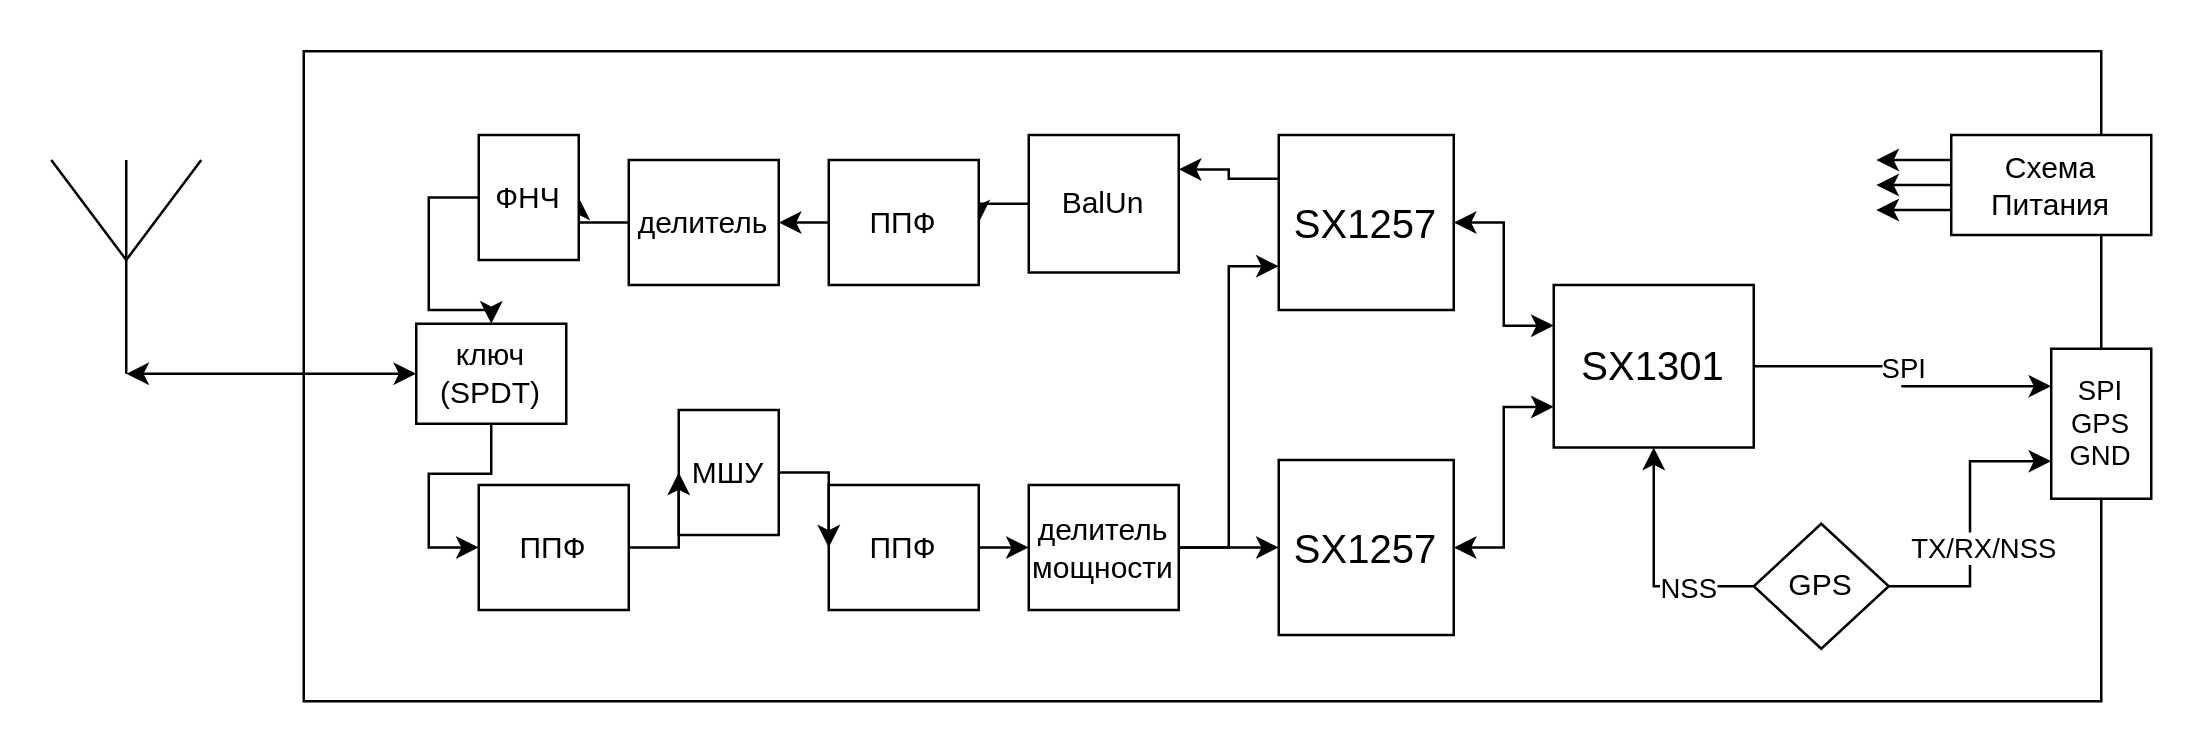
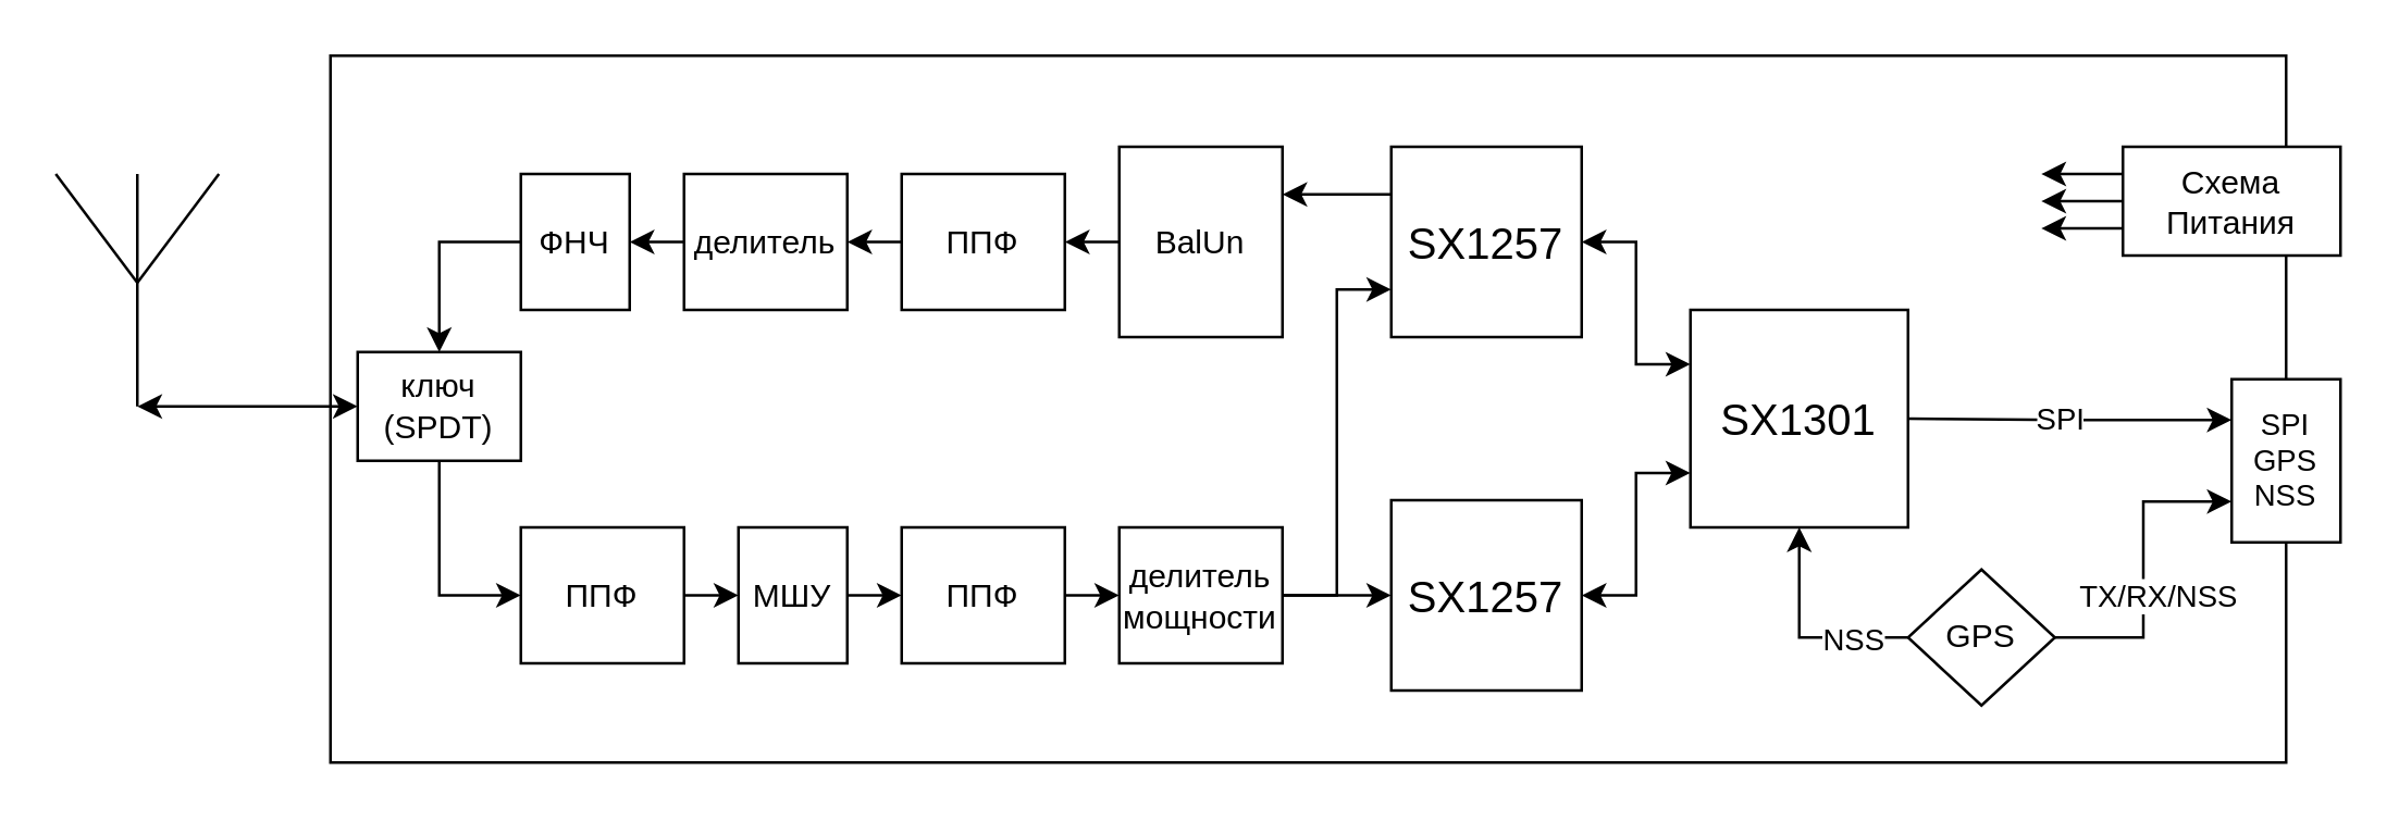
  <mxCell id="0" />
  <mxCell id="1" parent="0" />
  <mxCell id="2" value="" style="rounded=0;whiteSpace=wrap;html=1;" parent="1" vertex="1"><mxGeometry x="121" y="20" width="719" height="260" as="geometry" /></mxCell>
  <mxCell id="3" style="edgeStyle=orthogonalEdgeStyle;rounded=0;orthogonalLoop=1;jettySize=auto;html=1;exitX=0;exitY=0.25;exitDx=0;exitDy=0;entryX=1;entryY=0.5;entryDx=0;entryDy=0;fontSize=16;startArrow=classic;startFill=1;" parent="1" source="4" target="6" edge="1"><mxGeometry relative="1" as="geometry" /></mxCell>
- <mxCell id="4" value="SX1301" style="whiteSpace=wrap;html=1;aspect=fixed;fontSize=16;align=center;" parent="1" vertex="1"><mxGeometry x="621" y="113.5" width="80" height="65" as="geometry" /></mxCell>
+ <mxCell id="4" value="SX1301" style="whiteSpace=wrap;html=1;aspect=fixed;fontSize=16;align=center;" parent="1" vertex="1"><mxGeometry x="621" y="113.5" width="80" height="80" as="geometry" /></mxCell>
  <mxCell id="5" style="edgeStyle=orthogonalEdgeStyle;rounded=0;orthogonalLoop=1;jettySize=auto;html=1;exitX=0;exitY=0.25;exitDx=0;exitDy=0;entryX=1;entryY=0.25;entryDx=0;entryDy=0;" parent="1" source="6" target="10" edge="1"><mxGeometry relative="1" as="geometry" /></mxCell>
  <mxCell id="6" value="SX1257" style="whiteSpace=wrap;html=1;aspect=fixed;fontSize=16;align=center;" parent="1" vertex="1"><mxGeometry x="511" y="53.5" width="70" height="70" as="geometry" /></mxCell>
  <mxCell id="7" style="edgeStyle=orthogonalEdgeStyle;rounded=0;orthogonalLoop=1;jettySize=auto;html=1;exitX=1;exitY=0.5;exitDx=0;exitDy=0;entryX=0;entryY=0.75;entryDx=0;entryDy=0;fontSize=16;startArrow=classic;startFill=1;" parent="1" source="8" target="4" edge="1"><mxGeometry relative="1" as="geometry" /></mxCell>
  <mxCell id="8" value="SX1257" style="whiteSpace=wrap;html=1;aspect=fixed;fontSize=16;align=center;" parent="1" vertex="1"><mxGeometry x="511" y="183.5" width="70" height="70" as="geometry" /></mxCell>
  <mxCell id="9" style="edgeStyle=orthogonalEdgeStyle;rounded=0;orthogonalLoop=1;jettySize=auto;html=1;exitX=0;exitY=0.5;exitDx=0;exitDy=0;entryX=1;entryY=0.5;entryDx=0;entryDy=0;" parent="1" source="10" target="12" edge="1"><mxGeometry relative="1" as="geometry" /></mxCell>
- <mxCell id="10" value="BalUn" style="rounded=0;whiteSpace=wrap;html=1;" parent="1" vertex="1"><mxGeometry x="411" y="53.5" width="60" height="55" as="geometry" /></mxCell>
+ <mxCell id="10" value="BalUn" style="rounded=0;whiteSpace=wrap;html=1;" parent="1" vertex="1"><mxGeometry x="411" y="53.5" width="60" height="70" as="geometry" /></mxCell>
  <mxCell id="11" style="edgeStyle=orthogonalEdgeStyle;rounded=0;orthogonalLoop=1;jettySize=auto;html=1;exitX=0;exitY=0.5;exitDx=0;exitDy=0;entryX=1;entryY=0.5;entryDx=0;entryDy=0;" parent="1" source="12" target="14" edge="1"><mxGeometry relative="1" as="geometry" /></mxCell>
  <mxCell id="12" value="ППФ" style="rounded=0;whiteSpace=wrap;html=1;" parent="1" vertex="1"><mxGeometry x="331" y="63.5" width="60" height="50" as="geometry" /></mxCell>
  <mxCell id="13" style="edgeStyle=orthogonalEdgeStyle;rounded=0;orthogonalLoop=1;jettySize=auto;html=1;exitX=0;exitY=0.5;exitDx=0;exitDy=0;entryX=1;entryY=0.5;entryDx=0;entryDy=0;" parent="1" source="14" target="16" edge="1"><mxGeometry relative="1" as="geometry" /></mxCell>
  <mxCell id="14" value="делитель" style="rounded=0;whiteSpace=wrap;html=1;" parent="1" vertex="1"><mxGeometry x="251" y="63.5" width="60" height="50" as="geometry" /></mxCell>
  <mxCell id="15" style="edgeStyle=orthogonalEdgeStyle;rounded=0;orthogonalLoop=1;jettySize=auto;html=1;exitX=0;exitY=0.5;exitDx=0;exitDy=0;entryX=0.5;entryY=0;entryDx=0;entryDy=0;" parent="1" source="16" target="28" edge="1"><mxGeometry relative="1" as="geometry" /></mxCell>
- <mxCell id="16" value="ФНЧ" style="rounded=0;whiteSpace=wrap;html=1;" parent="1" vertex="1"><mxGeometry x="191" y="53.5" width="40" height="50" as="geometry" /></mxCell>
+ <mxCell id="16" value="ФНЧ" style="rounded=0;whiteSpace=wrap;html=1;" parent="1" vertex="1"><mxGeometry x="191" y="63.5" width="40" height="50" as="geometry" /></mxCell>
  <mxCell id="17" style="edgeStyle=orthogonalEdgeStyle;rounded=0;orthogonalLoop=1;jettySize=auto;html=1;exitX=1;exitY=0.5;exitDx=0;exitDy=0;entryX=0;entryY=0.75;entryDx=0;entryDy=0;" parent="1" source="19" target="6" edge="1"><mxGeometry relative="1" as="geometry" /></mxCell>
  <mxCell id="18" style="edgeStyle=orthogonalEdgeStyle;rounded=0;orthogonalLoop=1;jettySize=auto;html=1;exitX=1;exitY=0.5;exitDx=0;exitDy=0;entryX=0;entryY=0.5;entryDx=0;entryDy=0;" parent="1" source="19" target="8" edge="1"><mxGeometry relative="1" as="geometry" /></mxCell>
  <mxCell id="19" value="делитель мощности" style="rounded=0;whiteSpace=wrap;html=1;" parent="1" vertex="1"><mxGeometry x="411" y="193.5" width="60" height="50" as="geometry" /></mxCell>
  <mxCell id="20" style="edgeStyle=orthogonalEdgeStyle;rounded=0;orthogonalLoop=1;jettySize=auto;html=1;exitX=1;exitY=0.5;exitDx=0;exitDy=0;entryX=0;entryY=0.5;entryDx=0;entryDy=0;" parent="1" source="21" target="19" edge="1"><mxGeometry relative="1" as="geometry" /></mxCell>
  <mxCell id="21" value="ППФ" style="rounded=0;whiteSpace=wrap;html=1;" parent="1" vertex="1"><mxGeometry x="331" y="193.5" width="60" height="50" as="geometry" /></mxCell>
  <mxCell id="22" style="edgeStyle=orthogonalEdgeStyle;rounded=0;orthogonalLoop=1;jettySize=auto;html=1;exitX=1;exitY=0.5;exitDx=0;exitDy=0;entryX=0;entryY=0.5;entryDx=0;entryDy=0;" parent="1" source="23" target="21" edge="1"><mxGeometry relative="1" as="geometry" /></mxCell>
- <mxCell id="23" value="МШУ" style="rounded=0;whiteSpace=wrap;html=1;" parent="1" vertex="1"><mxGeometry x="271" y="163.5" width="40" height="50" as="geometry" /></mxCell>
+ <mxCell id="23" value="МШУ" style="rounded=0;whiteSpace=wrap;html=1;" parent="1" vertex="1"><mxGeometry x="271" y="193.5" width="40" height="50" as="geometry" /></mxCell>
  <mxCell id="24" style="edgeStyle=orthogonalEdgeStyle;rounded=0;orthogonalLoop=1;jettySize=auto;html=1;exitX=1;exitY=0.5;exitDx=0;exitDy=0;entryX=0;entryY=0.5;entryDx=0;entryDy=0;" parent="1" source="25" target="23" edge="1"><mxGeometry relative="1" as="geometry" /></mxCell>
  <mxCell id="25" value="ППФ" style="rounded=0;whiteSpace=wrap;html=1;" parent="1" vertex="1"><mxGeometry x="191" y="193.5" width="60" height="50" as="geometry" /></mxCell>
  <mxCell id="26" style="edgeStyle=orthogonalEdgeStyle;rounded=0;orthogonalLoop=1;jettySize=auto;html=1;exitX=0.5;exitY=1;exitDx=0;exitDy=0;entryX=0;entryY=0.5;entryDx=0;entryDy=0;" parent="1" source="28" target="25" edge="1"><mxGeometry relative="1" as="geometry" /></mxCell>
  <mxCell id="27" style="edgeStyle=orthogonalEdgeStyle;rounded=0;orthogonalLoop=1;jettySize=auto;html=1;fontSize=11;startArrow=classic;startFill=1;" parent="1" source="28" edge="1"><mxGeometry relative="1" as="geometry"><mxPoint x="50" y="149" as="targetPoint" /><mxPoint x="130" y="149" as="sourcePoint" /><Array as="points" /></mxGeometry></mxCell>
- <mxCell id="28" value="ключ&lt;br&gt;(SPDT)" style="rounded=0;whiteSpace=wrap;html=1;" parent="1" vertex="1"><mxGeometry x="166" y="129" width="60" height="40" as="geometry" /></mxCell>
+ <mxCell id="28" value="ключ&lt;br&gt;(SPDT)" style="rounded=0;whiteSpace=wrap;html=1;" parent="1" vertex="1"><mxGeometry x="131" y="129" width="60" height="40" as="geometry" /></mxCell>
  <mxCell id="29" style="edgeStyle=orthogonalEdgeStyle;rounded=0;orthogonalLoop=1;jettySize=auto;html=1;exitX=0;exitY=0.25;exitDx=0;exitDy=0;entryX=1;entryY=0.5;entryDx=0;entryDy=0;fontSize=11;startArrow=classic;startFill=1;endArrow=none;" parent="1" source="31" target="4" edge="1"><mxGeometry relative="1" as="geometry"><mxPoint x="761" y="153.5" as="sourcePoint" /></mxGeometry></mxCell>
  <mxCell id="30" value="SPI" style="edgeLabel;html=1;align=center;verticalAlign=middle;resizable=0;points=[];fontSize=11;" parent="29" vertex="1" connectable="0"><mxGeometry x="0.135" y="1" relative="1" as="geometry"><mxPoint x="4" y="-1" as="offset" /></mxGeometry></mxCell>
- <mxCell id="31" value="SPI&lt;br&gt;GPS&lt;br&gt;GND" style="rounded=0;whiteSpace=wrap;html=1;fontSize=11;" parent="1" vertex="1"><mxGeometry x="820" y="139" width="40" height="60" as="geometry" /></mxCell>
+ <mxCell id="31" value="SPI&lt;br&gt;GPS&lt;br&gt;NSS" style="rounded=0;whiteSpace=wrap;html=1;fontSize=11;" parent="1" vertex="1"><mxGeometry x="820" y="139" width="40" height="60" as="geometry" /></mxCell>
  <mxCell id="32" value="" style="endArrow=none;html=1;rounded=0;" parent="1" edge="1"><mxGeometry width="50" height="50" relative="1" as="geometry"><mxPoint x="50" y="149" as="sourcePoint" /><mxPoint x="50" y="63.5" as="targetPoint" /></mxGeometry></mxCell>
  <mxCell id="33" value="" style="endArrow=none;html=1;rounded=0;" parent="1" edge="1"><mxGeometry width="50" height="50" relative="1" as="geometry"><mxPoint x="50" y="103.5" as="sourcePoint" /><mxPoint x="20" y="63.5" as="targetPoint" /></mxGeometry></mxCell>
  <mxCell id="34" value="" style="endArrow=none;html=1;rounded=0;" parent="1" edge="1"><mxGeometry width="50" height="50" relative="1" as="geometry"><mxPoint x="50" y="103.5" as="sourcePoint" /><mxPoint x="80" y="63.5" as="targetPoint" /></mxGeometry></mxCell>
  <mxCell id="35" style="edgeStyle=orthogonalEdgeStyle;rounded=0;orthogonalLoop=1;jettySize=auto;html=1;entryX=0.5;entryY=1;entryDx=0;entryDy=0;" parent="1" source="39" target="4" edge="1"><mxGeometry relative="1" as="geometry"><Array as="points"><mxPoint x="661" y="234" /></Array></mxGeometry></mxCell>
  <mxCell id="36" value="NSS" style="edgeLabel;html=1;align=center;verticalAlign=middle;resizable=0;points=[];" parent="35" vertex="1" connectable="0"><mxGeometry x="-0.275" y="-3" relative="1" as="geometry"><mxPoint x="8" y="3" as="offset" /></mxGeometry></mxCell>
  <mxCell id="37" style="edgeStyle=orthogonalEdgeStyle;rounded=0;orthogonalLoop=1;jettySize=auto;html=1;exitX=1;exitY=0.5;exitDx=0;exitDy=0;entryX=0;entryY=0.75;entryDx=0;entryDy=0;" parent="1" source="39" target="31" edge="1"><mxGeometry relative="1" as="geometry" /></mxCell>
  <mxCell id="38" value="TX/RX/NSS" style="edgeLabel;html=1;align=center;verticalAlign=middle;resizable=0;points=[];" parent="37" vertex="1" connectable="0"><mxGeometry x="-0.722" y="2" relative="1" as="geometry"><mxPoint x="21" y="-14" as="offset" /></mxGeometry></mxCell>
  <mxCell id="39" value="GPS" style="rhombus;whiteSpace=wrap;html=1;" parent="1" vertex="1"><mxGeometry x="701" y="209" width="54" height="50" as="geometry" /></mxCell>
  <mxCell id="40" style="edgeStyle=orthogonalEdgeStyle;rounded=0;orthogonalLoop=1;jettySize=auto;html=1;exitX=0;exitY=0.5;exitDx=0;exitDy=0;" parent="1" source="43" edge="1"><mxGeometry relative="1" as="geometry"><mxPoint x="750" y="73.5" as="targetPoint" /></mxGeometry></mxCell>
  <mxCell id="41" style="edgeStyle=orthogonalEdgeStyle;rounded=0;orthogonalLoop=1;jettySize=auto;html=1;exitX=0;exitY=0.25;exitDx=0;exitDy=0;" parent="1" source="43" edge="1"><mxGeometry relative="1" as="geometry"><mxPoint x="750" y="63.535" as="targetPoint" /></mxGeometry></mxCell>
  <mxCell id="42" style="edgeStyle=orthogonalEdgeStyle;rounded=0;orthogonalLoop=1;jettySize=auto;html=1;exitX=0;exitY=0.75;exitDx=0;exitDy=0;" parent="1" source="43" edge="1"><mxGeometry relative="1" as="geometry"><mxPoint x="750" y="83.535" as="targetPoint" /></mxGeometry></mxCell>
  <mxCell id="43" value="Схема &lt;br&gt;Питания" style="rounded=0;whiteSpace=wrap;html=1;" parent="1" vertex="1"><mxGeometry x="780" y="53.5" width="80" height="40" as="geometry" /></mxCell>
